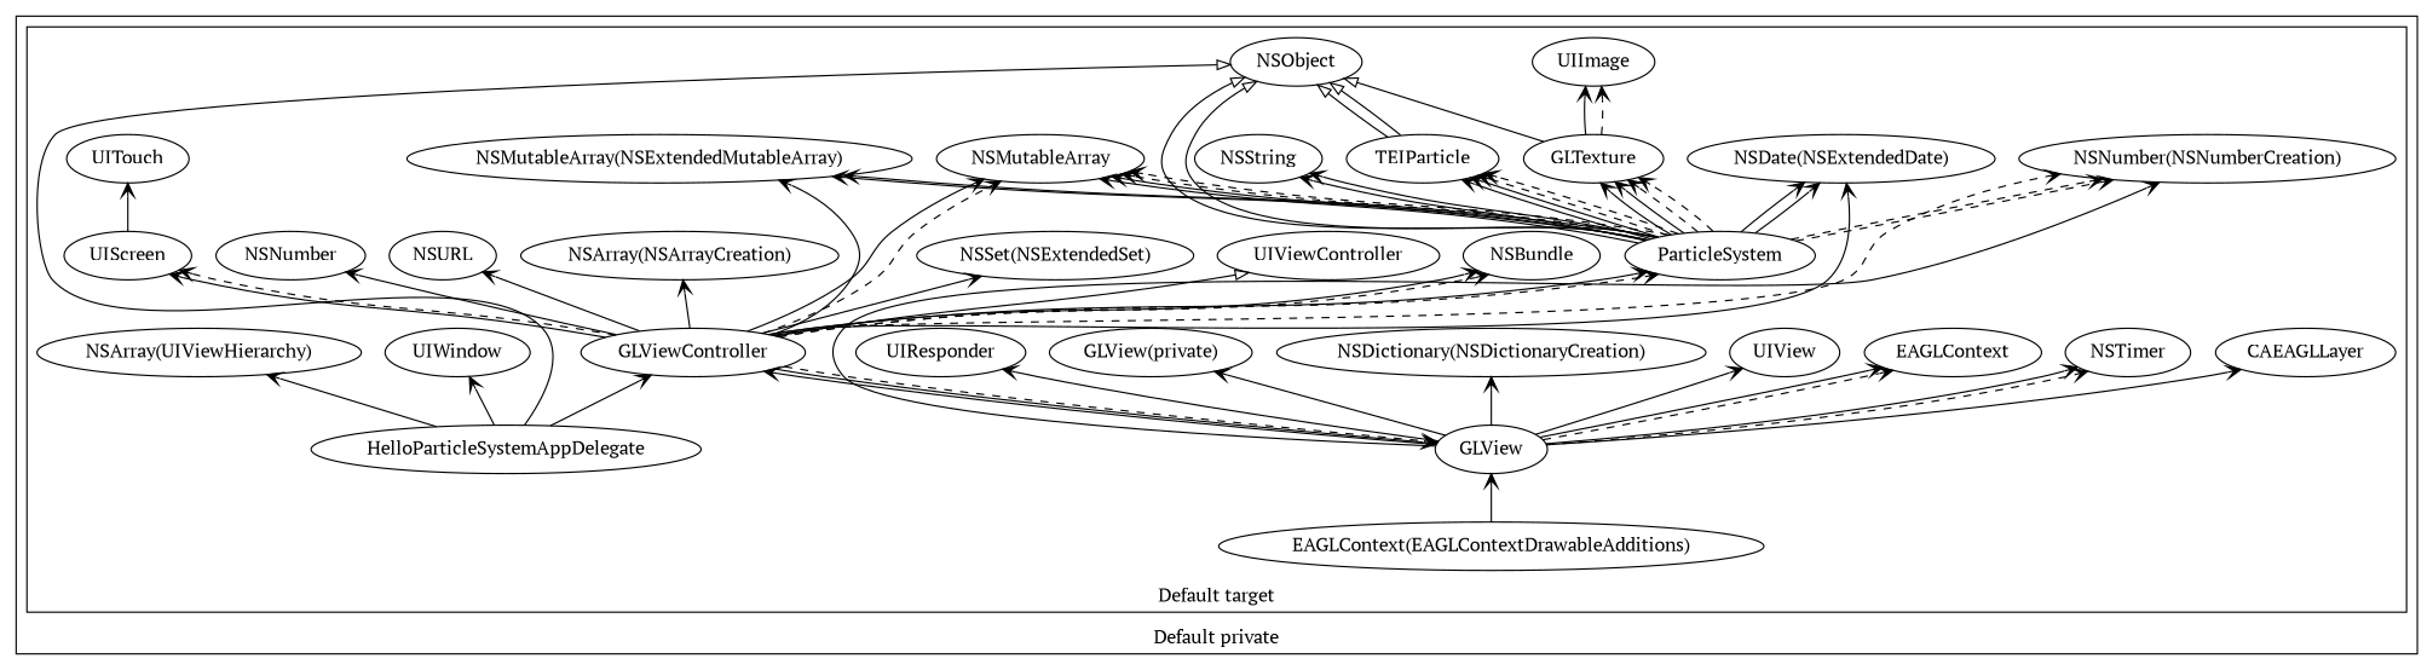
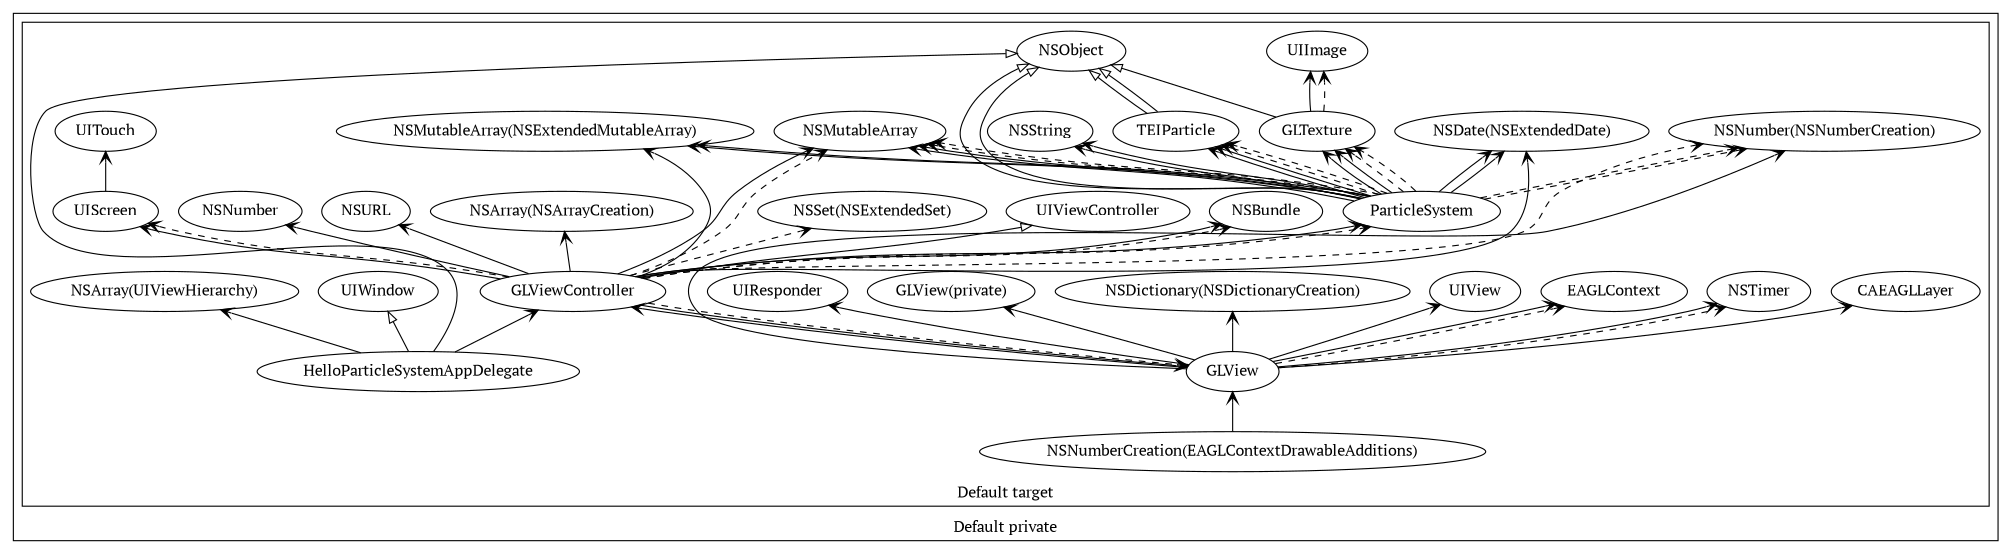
  digraph {
    fontname="PT Serif"
    rankdir=BT
    node [fontname="PT Serif"]
    edge [arrowhead=open fontname="PT Serif" style=solid]
    n1 [label=GLView]
    n2 [label=UIView]
    n3 [label=EAGLContext]
    n4 [label=NSTimer]
    n5 [label=CAEAGLLayer]
    n6 [label=GLViewController]
    n7 [label=UIResponder]
    n8 [label="NSNumber(NSNumberCreation)"]
-   n9 [label="EAGLContext(EAGLContextDrawableAdditions)"]
+   n9 [label="NSNumberCreation(EAGLContextDrawableAdditions)"]
    n10 [label="GLView(private)"]
    n11 [label="NSDictionary(NSDictionaryCreation)"]
    n12 [label=UIViewController]
    n13 [label=NSBundle]
    n14 [label=NSMutableArray]
    n15 [label=ParticleSystem]
    n16 [label=UIScreen]
    n17 [label=NSNumber]
    n18 [label=NSURL]
    n19 [label=UITouch]
    n20 [label="NSArray(NSArrayCreation)"]
    n21 [label="NSDate(NSExtendedDate)"]
    n22 [label="NSMutableArray(NSExtendedMutableArray)"]
    n23 [label="NSSet(NSExtendedSet)"]
    n24 [label=NSObject]
    n25 [label=GLTexture]
    n26 [label=TEIParticle]
    n27 [label=NSString]
    n28 [label=HelloParticleSystemAppDelegate]
    n29 [label=UIWindow]
    n30 [label="NSArray(UIViewHierarchy)"]
    n31 [label=UIImage]
    subgraph cluster_1 {
      label="Default private"
      subgraph cluster_2 {
        label="Default target"
        n1
        n2
        n3
        n4
        n5
        n6
        n7
        n8
        n9
        n10
        n11
        n12
        n13
        n14
        n15
        n16
        n17
        n18
        n19
        n20
        n21
        n22
        n23
        n24
        n25
        n26
        n27
        n28
        n29
        n30
        n31
      }
    }
    n1 -> n2
    n1 -> n3
    n1 -> n3 [style=dashed]
    n1 -> n4
    n1 -> n4 [style=dashed]
    n1 -> n5
    n1 -> n6
    n1 -> n7
    n1 -> n8
    n1 -> n10
    n1 -> n11
    n6 -> n1
    n6 -> n1 [style=dashed]
    n6 -> n8 [style=dashed]
    n6 -> n12 [arrowhead=empty]
    n6 -> n13
    n6 -> n13 [style=dashed]
    n6 -> n14
    n6 -> n14 [style=dashed]
    n6 -> n15
    n6 -> n15 [style=dashed]
    n6 -> n16
    n6 -> n16 [style=dashed]
    n6 -> n17
    n6 -> n18
    n6 -> n20
    n6 -> n21
    n6 -> n22
-   n6 -> n23
+   n6 -> n23 [style=dashed]
    n9 -> n1
    n15 -> n8 [style=dashed]
    n15 -> n8 [style=dashed]
    n15 -> n14
    n15 -> n14
    n15 -> n14 [style=dashed]
    n15 -> n14 [style=dashed]
    n15 -> n21
    n15 -> n21
    n15 -> n22
    n15 -> n22
    n15 -> n24 [arrowhead=empty]
    n15 -> n24 [arrowhead=empty]
    n15 -> n25
    n15 -> n25
    n15 -> n25 [style=dashed]
    n15 -> n25 [style=dashed]
    n15 -> n26
    n15 -> n26
    n15 -> n26 [style=dashed]
    n15 -> n26 [style=dashed]
    n15 -> n27
    n15 -> n27
    n16 -> n19
    n25 -> n24 [arrowhead=empty]
    n25 -> n31
    n25 -> n31 [style=dashed]
    n26 -> n24 [arrowhead=empty]
    n26 -> n24 [arrowhead=empty]
    n28 -> n6
    n28 -> n24 [arrowhead=empty]
-   n28 -> n29
+   n28 -> n29 [arrowhead=empty]
    n28 -> n30
  }
